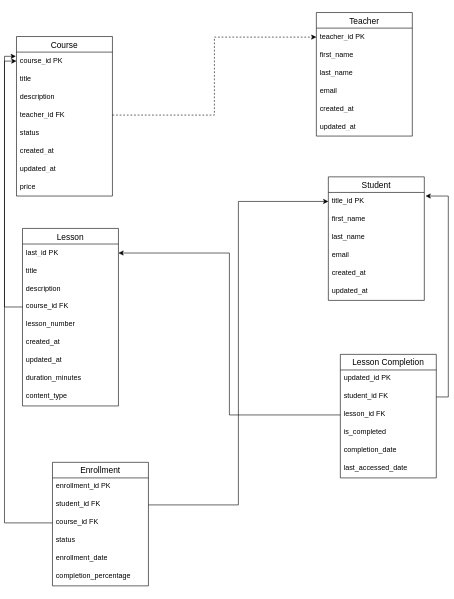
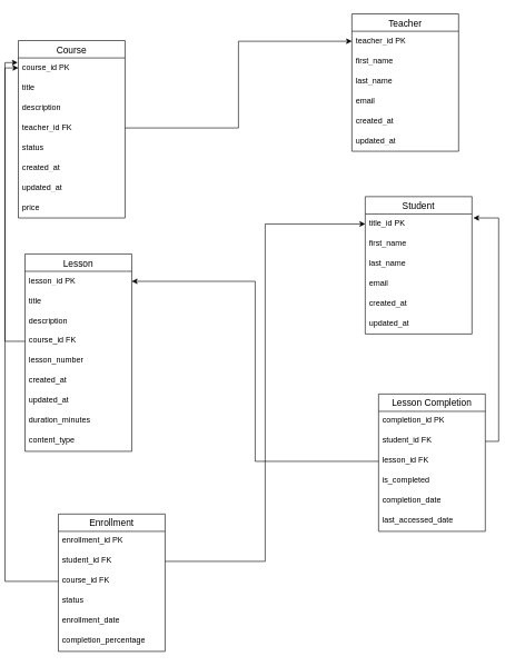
  <mxCell id="0" />
  <mxCell id="1" parent="0" />
  <mxCell id="2" value="Course" style="swimlane;fontStyle=0;childLayout=stackLayout;horizontal=1;startSize=26;horizontalStack=0;resizeParent=1;resizeParentMax=0;resizeLast=0;collapsible=1;marginBottom=0;align=center;fontSize=14;" vertex="1" parent="1"><mxGeometry x="20" y="60" width="160" height="266" as="geometry" /></mxCell>
  <mxCell id="3" value="course_id PK" style="text;strokeColor=none;fillColor=none;spacingLeft=4;spacingRight=4;overflow=hidden;rotatable=0;points=[[0,0.5],[1,0.5]];portConstraint=eastwest;fontSize=12;whiteSpace=wrap;html=1;" vertex="1" parent="2"><mxGeometry y="26" width="160" height="30" as="geometry" /></mxCell>
  <mxCell id="4" value="title" style="text;strokeColor=none;fillColor=none;spacingLeft=4;spacingRight=4;overflow=hidden;rotatable=0;points=[[0,0.5],[1,0.5]];portConstraint=eastwest;fontSize=12;whiteSpace=wrap;html=1;" vertex="1" parent="2"><mxGeometry y="56" width="160" height="30" as="geometry" /></mxCell>
  <mxCell id="5" value="description" style="text;strokeColor=none;fillColor=none;spacingLeft=4;spacingRight=4;overflow=hidden;rotatable=0;points=[[0,0.5],[1,0.5]];portConstraint=eastwest;fontSize=12;whiteSpace=wrap;html=1;" vertex="1" parent="2"><mxGeometry y="86" width="160" height="30" as="geometry" /></mxCell>
  <mxCell id="6" value="teacher_id FK" style="text;strokeColor=none;fillColor=none;spacingLeft=4;spacingRight=4;overflow=hidden;rotatable=0;points=[[0,0.5],[1,0.5]];portConstraint=eastwest;fontSize=12;whiteSpace=wrap;html=1;" vertex="1" parent="2"><mxGeometry y="116" width="160" height="30" as="geometry" /></mxCell>
  <mxCell id="7" value="status" style="text;strokeColor=none;fillColor=none;spacingLeft=4;spacingRight=4;overflow=hidden;rotatable=0;points=[[0,0.5],[1,0.5]];portConstraint=eastwest;fontSize=12;whiteSpace=wrap;html=1;" vertex="1" parent="2"><mxGeometry y="146" width="160" height="30" as="geometry" /></mxCell>
  <mxCell id="8" value="created_at" style="text;strokeColor=none;fillColor=none;spacingLeft=4;spacingRight=4;overflow=hidden;rotatable=0;points=[[0,0.5],[1,0.5]];portConstraint=eastwest;fontSize=12;whiteSpace=wrap;html=1;" vertex="1" parent="2"><mxGeometry y="176" width="160" height="30" as="geometry" /></mxCell>
  <mxCell id="9" value="updated_at" style="text;strokeColor=none;fillColor=none;spacingLeft=4;spacingRight=4;overflow=hidden;rotatable=0;points=[[0,0.5],[1,0.5]];portConstraint=eastwest;fontSize=12;whiteSpace=wrap;html=1;" vertex="1" parent="2"><mxGeometry y="206" width="160" height="30" as="geometry" /></mxCell>
  <mxCell id="10" value="price" style="text;strokeColor=none;fillColor=none;spacingLeft=4;spacingRight=4;overflow=hidden;rotatable=0;points=[[0,0.5],[1,0.5]];portConstraint=eastwest;fontSize=12;whiteSpace=wrap;html=1;" vertex="1" parent="2"><mxGeometry y="236" width="160" height="30" as="geometry" /></mxCell>
  <mxCell id="11" value="Teacher" style="swimlane;fontStyle=0;childLayout=stackLayout;horizontal=1;startSize=26;horizontalStack=0;resizeParent=1;resizeParentMax=0;resizeLast=0;collapsible=1;marginBottom=0;align=center;fontSize=14;" vertex="1" parent="1"><mxGeometry x="520" y="20" width="160" height="206" as="geometry" /></mxCell>
  <mxCell id="12" value="teacher_id PK" style="text;strokeColor=none;fillColor=none;spacingLeft=4;spacingRight=4;overflow=hidden;rotatable=0;points=[[0,0.5],[1,0.5]];portConstraint=eastwest;fontSize=12;whiteSpace=wrap;html=1;" vertex="1" parent="11"><mxGeometry y="26" width="160" height="30" as="geometry" /></mxCell>
  <mxCell id="13" value="first_name&amp;nbsp;" style="text;strokeColor=none;fillColor=none;spacingLeft=4;spacingRight=4;overflow=hidden;rotatable=0;points=[[0,0.5],[1,0.5]];portConstraint=eastwest;fontSize=12;whiteSpace=wrap;html=1;" vertex="1" parent="11"><mxGeometry y="56" width="160" height="30" as="geometry" /></mxCell>
  <mxCell id="14" value="last_name" style="text;strokeColor=none;fillColor=none;spacingLeft=4;spacingRight=4;overflow=hidden;rotatable=0;points=[[0,0.5],[1,0.5]];portConstraint=eastwest;fontSize=12;whiteSpace=wrap;html=1;" vertex="1" parent="11"><mxGeometry y="86" width="160" height="30" as="geometry" /></mxCell>
  <mxCell id="15" value="email" style="text;strokeColor=none;fillColor=none;spacingLeft=4;spacingRight=4;overflow=hidden;rotatable=0;points=[[0,0.5],[1,0.5]];portConstraint=eastwest;fontSize=12;whiteSpace=wrap;html=1;" vertex="1" parent="11"><mxGeometry y="116" width="160" height="30" as="geometry" /></mxCell>
  <mxCell id="16" value="created_at" style="text;strokeColor=none;fillColor=none;spacingLeft=4;spacingRight=4;overflow=hidden;rotatable=0;points=[[0,0.5],[1,0.5]];portConstraint=eastwest;fontSize=12;whiteSpace=wrap;html=1;" vertex="1" parent="11"><mxGeometry y="146" width="160" height="30" as="geometry" /></mxCell>
  <mxCell id="17" value="updated_at" style="text;strokeColor=none;fillColor=none;spacingLeft=4;spacingRight=4;overflow=hidden;rotatable=0;points=[[0,0.5],[1,0.5]];portConstraint=eastwest;fontSize=12;whiteSpace=wrap;html=1;" vertex="1" parent="11"><mxGeometry y="176" width="160" height="30" as="geometry" /></mxCell>
  <mxCell id="18" value="Student" style="swimlane;fontStyle=0;childLayout=stackLayout;horizontal=1;startSize=26;horizontalStack=0;resizeParent=1;resizeParentMax=0;resizeLast=0;collapsible=1;marginBottom=0;align=center;fontSize=14;" vertex="1" parent="1"><mxGeometry x="540" y="294" width="160" height="206" as="geometry" /></mxCell>
  <mxCell id="19" value="title_id PK" style="text;strokeColor=none;fillColor=none;spacingLeft=4;spacingRight=4;overflow=hidden;rotatable=0;points=[[0,0.5],[1,0.5]];portConstraint=eastwest;fontSize=12;whiteSpace=wrap;html=1;" vertex="1" parent="18"><mxGeometry y="26" width="160" height="30" as="geometry" /></mxCell>
  <mxCell id="20" value="first_name&amp;nbsp;" style="text;strokeColor=none;fillColor=none;spacingLeft=4;spacingRight=4;overflow=hidden;rotatable=0;points=[[0,0.5],[1,0.5]];portConstraint=eastwest;fontSize=12;whiteSpace=wrap;html=1;" vertex="1" parent="18"><mxGeometry y="56" width="160" height="30" as="geometry" /></mxCell>
  <mxCell id="21" value="last_name" style="text;strokeColor=none;fillColor=none;spacingLeft=4;spacingRight=4;overflow=hidden;rotatable=0;points=[[0,0.5],[1,0.5]];portConstraint=eastwest;fontSize=12;whiteSpace=wrap;html=1;" vertex="1" parent="18"><mxGeometry y="86" width="160" height="30" as="geometry" /></mxCell>
  <mxCell id="22" value="email" style="text;strokeColor=none;fillColor=none;spacingLeft=4;spacingRight=4;overflow=hidden;rotatable=0;points=[[0,0.5],[1,0.5]];portConstraint=eastwest;fontSize=12;whiteSpace=wrap;html=1;" vertex="1" parent="18"><mxGeometry y="116" width="160" height="30" as="geometry" /></mxCell>
  <mxCell id="23" value="created_at" style="text;strokeColor=none;fillColor=none;spacingLeft=4;spacingRight=4;overflow=hidden;rotatable=0;points=[[0,0.5],[1,0.5]];portConstraint=eastwest;fontSize=12;whiteSpace=wrap;html=1;" vertex="1" parent="18"><mxGeometry y="146" width="160" height="30" as="geometry" /></mxCell>
  <mxCell id="24" value="updated_at" style="text;strokeColor=none;fillColor=none;spacingLeft=4;spacingRight=4;overflow=hidden;rotatable=0;points=[[0,0.5],[1,0.5]];portConstraint=eastwest;fontSize=12;whiteSpace=wrap;html=1;" vertex="1" parent="18"><mxGeometry y="176" width="160" height="30" as="geometry" /></mxCell>
  <mxCell id="25" value="Lesson" style="swimlane;fontStyle=0;childLayout=stackLayout;horizontal=1;startSize=26;horizontalStack=0;resizeParent=1;resizeParentMax=0;resizeLast=0;collapsible=1;marginBottom=0;align=center;fontSize=14;" vertex="1" parent="1"><mxGeometry x="30" y="380" width="160" height="296" as="geometry" /></mxCell>
- <mxCell id="26" value="last_id PK" style="text;strokeColor=none;fillColor=none;spacingLeft=4;spacingRight=4;overflow=hidden;rotatable=0;points=[[0,0.5],[1,0.5]];portConstraint=eastwest;fontSize=12;whiteSpace=wrap;html=1;" vertex="1" parent="25"><mxGeometry y="26" width="160" height="30" as="geometry" /></mxCell>
+ <mxCell id="26" value="lesson_id PK" style="text;strokeColor=none;fillColor=none;spacingLeft=4;spacingRight=4;overflow=hidden;rotatable=0;points=[[0,0.5],[1,0.5]];portConstraint=eastwest;fontSize=12;whiteSpace=wrap;html=1;" vertex="1" parent="25"><mxGeometry y="26" width="160" height="30" as="geometry" /></mxCell>
  <mxCell id="27" value="title" style="text;strokeColor=none;fillColor=none;spacingLeft=4;spacingRight=4;overflow=hidden;rotatable=0;points=[[0,0.5],[1,0.5]];portConstraint=eastwest;fontSize=12;whiteSpace=wrap;html=1;" vertex="1" parent="25"><mxGeometry y="56" width="160" height="30" as="geometry" /></mxCell>
  <mxCell id="28" value="description" style="text;strokeColor=none;fillColor=none;spacingLeft=4;spacingRight=4;overflow=hidden;rotatable=0;points=[[0,0.5],[1,0.5]];portConstraint=eastwest;fontSize=12;whiteSpace=wrap;html=1;" vertex="1" parent="25"><mxGeometry y="86" width="160" height="30" as="geometry" /></mxCell>
  <mxCell id="29" value="course_id FK" style="text;strokeColor=none;fillColor=none;spacingLeft=4;spacingRight=4;overflow=hidden;rotatable=0;points=[[0,0.5],[1,0.5]];portConstraint=eastwest;fontSize=12;whiteSpace=wrap;html=1;" vertex="1" parent="25"><mxGeometry y="116" width="160" height="30" as="geometry" /></mxCell>
  <mxCell id="30" value="lesson_number" style="text;strokeColor=none;fillColor=none;spacingLeft=4;spacingRight=4;overflow=hidden;rotatable=0;points=[[0,0.5],[1,0.5]];portConstraint=eastwest;fontSize=12;whiteSpace=wrap;html=1;" vertex="1" parent="25"><mxGeometry y="146" width="160" height="30" as="geometry" /></mxCell>
  <mxCell id="31" value="created_at" style="text;strokeColor=none;fillColor=none;spacingLeft=4;spacingRight=4;overflow=hidden;rotatable=0;points=[[0,0.5],[1,0.5]];portConstraint=eastwest;fontSize=12;whiteSpace=wrap;html=1;" vertex="1" parent="25"><mxGeometry y="176" width="160" height="30" as="geometry" /></mxCell>
  <mxCell id="32" value="updated_at" style="text;strokeColor=none;fillColor=none;spacingLeft=4;spacingRight=4;overflow=hidden;rotatable=0;points=[[0,0.5],[1,0.5]];portConstraint=eastwest;fontSize=12;whiteSpace=wrap;html=1;" vertex="1" parent="25"><mxGeometry y="206" width="160" height="30" as="geometry" /></mxCell>
  <mxCell id="33" value="duration_minutes" style="text;strokeColor=none;fillColor=none;spacingLeft=4;spacingRight=4;overflow=hidden;rotatable=0;points=[[0,0.5],[1,0.5]];portConstraint=eastwest;fontSize=12;whiteSpace=wrap;html=1;" vertex="1" parent="25"><mxGeometry y="236" width="160" height="30" as="geometry" /></mxCell>
  <mxCell id="34" value="content_type" style="text;strokeColor=none;fillColor=none;spacingLeft=4;spacingRight=4;overflow=hidden;rotatable=0;points=[[0,0.5],[1,0.5]];portConstraint=eastwest;fontSize=12;whiteSpace=wrap;html=1;" vertex="1" parent="25"><mxGeometry y="266" width="160" height="30" as="geometry" /></mxCell>
  <mxCell id="35" value="Lesson Completion" style="swimlane;fontStyle=0;childLayout=stackLayout;horizontal=1;startSize=26;horizontalStack=0;resizeParent=1;resizeParentMax=0;resizeLast=0;collapsible=1;marginBottom=0;align=center;fontSize=14;" vertex="1" parent="1"><mxGeometry x="560" y="590" width="160" height="206" as="geometry" /></mxCell>
- <mxCell id="36" value="updated_id PK" style="text;strokeColor=none;fillColor=none;spacingLeft=4;spacingRight=4;overflow=hidden;rotatable=0;points=[[0,0.5],[1,0.5]];portConstraint=eastwest;fontSize=12;whiteSpace=wrap;html=1;" vertex="1" parent="35"><mxGeometry y="26" width="160" height="30" as="geometry" /></mxCell>
+ <mxCell id="36" value="completion_id PK" style="text;strokeColor=none;fillColor=none;spacingLeft=4;spacingRight=4;overflow=hidden;rotatable=0;points=[[0,0.5],[1,0.5]];portConstraint=eastwest;fontSize=12;whiteSpace=wrap;html=1;" vertex="1" parent="35"><mxGeometry y="26" width="160" height="30" as="geometry" /></mxCell>
  <mxCell id="37" value="student_id FK" style="text;strokeColor=none;fillColor=none;spacingLeft=4;spacingRight=4;overflow=hidden;rotatable=0;points=[[0,0.5],[1,0.5]];portConstraint=eastwest;fontSize=12;whiteSpace=wrap;html=1;" vertex="1" parent="35"><mxGeometry y="56" width="160" height="30" as="geometry" /></mxCell>
  <mxCell id="38" value="lesson_id FK" style="text;strokeColor=none;fillColor=none;spacingLeft=4;spacingRight=4;overflow=hidden;rotatable=0;points=[[0,0.5],[1,0.5]];portConstraint=eastwest;fontSize=12;whiteSpace=wrap;html=1;" vertex="1" parent="35"><mxGeometry y="86" width="160" height="30" as="geometry" /></mxCell>
  <mxCell id="39" value="is_completed" style="text;strokeColor=none;fillColor=none;spacingLeft=4;spacingRight=4;overflow=hidden;rotatable=0;points=[[0,0.5],[1,0.5]];portConstraint=eastwest;fontSize=12;whiteSpace=wrap;html=1;" vertex="1" parent="35"><mxGeometry y="116" width="160" height="30" as="geometry" /></mxCell>
  <mxCell id="40" value="completion_date" style="text;strokeColor=none;fillColor=none;spacingLeft=4;spacingRight=4;overflow=hidden;rotatable=0;points=[[0,0.5],[1,0.5]];portConstraint=eastwest;fontSize=12;whiteSpace=wrap;html=1;" vertex="1" parent="35"><mxGeometry y="146" width="160" height="30" as="geometry" /></mxCell>
  <mxCell id="41" value="last_accessed_date" style="text;strokeColor=none;fillColor=none;spacingLeft=4;spacingRight=4;overflow=hidden;rotatable=0;points=[[0,0.5],[1,0.5]];portConstraint=eastwest;fontSize=12;whiteSpace=wrap;html=1;" vertex="1" parent="35"><mxGeometry y="176" width="160" height="30" as="geometry" /></mxCell>
  <mxCell id="42" value="Enrollment" style="swimlane;fontStyle=0;childLayout=stackLayout;horizontal=1;startSize=26;horizontalStack=0;resizeParent=1;resizeParentMax=0;resizeLast=0;collapsible=1;marginBottom=0;align=center;fontSize=14;" vertex="1" parent="1"><mxGeometry x="80" y="770" width="160" height="206" as="geometry" /></mxCell>
  <mxCell id="43" value="enrollment_id PK" style="text;strokeColor=none;fillColor=none;spacingLeft=4;spacingRight=4;overflow=hidden;rotatable=0;points=[[0,0.5],[1,0.5]];portConstraint=eastwest;fontSize=12;whiteSpace=wrap;html=1;" vertex="1" parent="42"><mxGeometry y="26" width="160" height="30" as="geometry" /></mxCell>
  <mxCell id="44" value="student_id FK" style="text;strokeColor=none;fillColor=none;spacingLeft=4;spacingRight=4;overflow=hidden;rotatable=0;points=[[0,0.5],[1,0.5]];portConstraint=eastwest;fontSize=12;whiteSpace=wrap;html=1;" vertex="1" parent="42"><mxGeometry y="56" width="160" height="30" as="geometry" /></mxCell>
  <mxCell id="45" value="course_id FK" style="text;strokeColor=none;fillColor=none;spacingLeft=4;spacingRight=4;overflow=hidden;rotatable=0;points=[[0,0.5],[1,0.5]];portConstraint=eastwest;fontSize=12;whiteSpace=wrap;html=1;" vertex="1" parent="42"><mxGeometry y="86" width="160" height="30" as="geometry" /></mxCell>
  <mxCell id="46" value="status" style="text;strokeColor=none;fillColor=none;spacingLeft=4;spacingRight=4;overflow=hidden;rotatable=0;points=[[0,0.5],[1,0.5]];portConstraint=eastwest;fontSize=12;whiteSpace=wrap;html=1;" vertex="1" parent="42"><mxGeometry y="116" width="160" height="30" as="geometry" /></mxCell>
  <mxCell id="47" value="enrollment_date" style="text;strokeColor=none;fillColor=none;spacingLeft=4;spacingRight=4;overflow=hidden;rotatable=0;points=[[0,0.5],[1,0.5]];portConstraint=eastwest;fontSize=12;whiteSpace=wrap;html=1;" vertex="1" parent="42"><mxGeometry y="146" width="160" height="30" as="geometry" /></mxCell>
  <mxCell id="48" value="completion_percentage" style="text;strokeColor=none;fillColor=none;spacingLeft=4;spacingRight=4;overflow=hidden;rotatable=0;points=[[0,0.5],[1,0.5]];portConstraint=eastwest;fontSize=12;whiteSpace=wrap;html=1;" vertex="1" parent="42"><mxGeometry y="176" width="160" height="30" as="geometry" /></mxCell>
- <mxCell id="49" style="edgeStyle=orthogonalEdgeStyle;rounded=0;orthogonalLoop=1;jettySize=auto;html=1;entryX=0;entryY=0.5;entryDx=0;entryDy=0;dashed=1;" edge="1" parent="1" source="6" target="12"><mxGeometry relative="1" as="geometry" /></mxCell>
+ <mxCell id="49" style="edgeStyle=orthogonalEdgeStyle;rounded=0;orthogonalLoop=1;jettySize=auto;html=1;entryX=0;entryY=0.5;entryDx=0;entryDy=0;" edge="1" parent="1" source="6" target="12"><mxGeometry relative="1" as="geometry" /></mxCell>
  <mxCell id="50" style="edgeStyle=orthogonalEdgeStyle;rounded=0;orthogonalLoop=1;jettySize=auto;html=1;exitX=0;exitY=0.5;exitDx=0;exitDy=0;entryX=-0.006;entryY=0.233;entryDx=0;entryDy=0;entryPerimeter=0;" edge="1" parent="1" source="29" target="3"><mxGeometry relative="1" as="geometry" /></mxCell>
  <mxCell id="51" style="edgeStyle=orthogonalEdgeStyle;rounded=0;orthogonalLoop=1;jettySize=auto;html=1;exitX=1;exitY=0.5;exitDx=0;exitDy=0;entryX=1.013;entryY=0.2;entryDx=0;entryDy=0;entryPerimeter=0;" edge="1" parent="1" source="37" target="19"><mxGeometry relative="1" as="geometry" /></mxCell>
  <mxCell id="52" style="edgeStyle=orthogonalEdgeStyle;rounded=0;orthogonalLoop=1;jettySize=auto;html=1;exitX=1;exitY=0.5;exitDx=0;exitDy=0;entryX=0;entryY=0.5;entryDx=0;entryDy=0;" edge="1" parent="1" source="44" target="19"><mxGeometry relative="1" as="geometry" /></mxCell>
  <mxCell id="53" style="edgeStyle=orthogonalEdgeStyle;rounded=0;orthogonalLoop=1;jettySize=auto;html=1;exitX=0;exitY=0.5;exitDx=0;exitDy=0;entryX=0;entryY=0.5;entryDx=0;entryDy=0;" edge="1" parent="1" source="45" target="3"><mxGeometry relative="1" as="geometry" /></mxCell>
  <mxCell id="54" style="edgeStyle=orthogonalEdgeStyle;rounded=0;orthogonalLoop=1;jettySize=auto;html=1;exitX=0;exitY=0.5;exitDx=0;exitDy=0;entryX=1;entryY=0.5;entryDx=0;entryDy=0;" edge="1" parent="1" source="38" target="26"><mxGeometry relative="1" as="geometry" /></mxCell>
